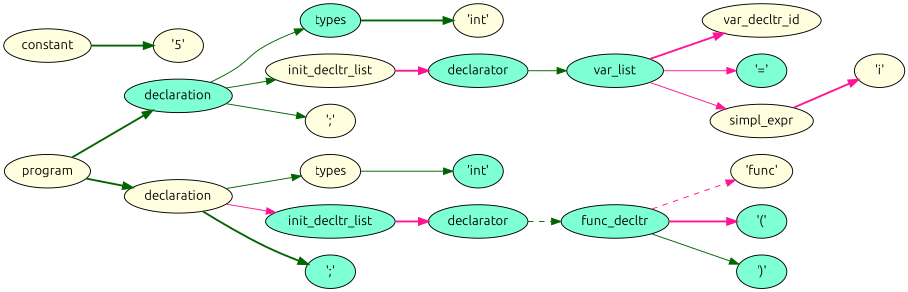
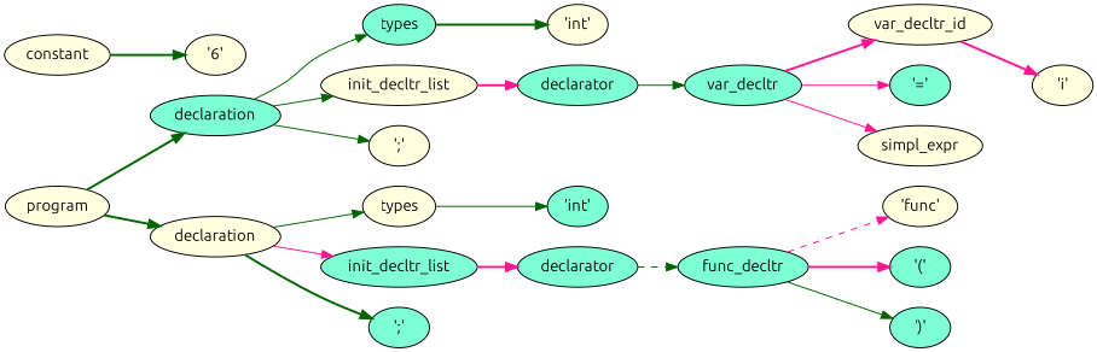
  digraph {
    fontname=Ubuntu
    rankdir=LR
    node [fillcolor=lightyellow fontname=Ubuntu style=filled]
    edge [color=darkgreen fontname=Ubuntu style=bold]
    n1 [label=program]
    n2 [fillcolor=aquamarine label=declaration]
    n3 [label=declaration]
    n4 [fillcolor=aquamarine label=types]
    n5 [label=init_decltr_list]
    n6 [label="';'"]
    n7 [label=types]
    n8 [fillcolor=aquamarine label=init_decltr_list]
    n9 [fillcolor=aquamarine label="';'"]
    n10 [label="'int'"]
    n11 [fillcolor=aquamarine label=declarator]
-   n12 [fillcolor=aquamarine label=var_list]
+   n12 [fillcolor=aquamarine label=var_decltr]
    n13 [label=var_decltr_id]
    n14 [fillcolor=aquamarine label="'='"]
    n15 [label=simpl_expr]
    n16 [label="'i'"]
    n17 [label=constant]
-   n18 [label="'5'"]
+   n18 [label="'6'"]
    n19 [fillcolor=aquamarine label="'int'"]
    n20 [fillcolor=aquamarine label=declarator]
    n21 [fillcolor=aquamarine label=func_decltr]
    n22 [label="'func'"]
    n23 [fillcolor=aquamarine label="'('"]
    n24 [fillcolor=aquamarine label="')'"]
    n1 -> n2
    n1 -> n3
    n2 -> n4 [style=solid]
    n2 -> n5 [style=solid]
    n2 -> n6 [style=solid]
    n3 -> n7 [style=solid]
    n3 -> n8 [color=deeppink style=solid]
    n3 -> n9
    n4 -> n10
    n5 -> n11 [color=deeppink]
    n7 -> n19 [style=solid]
    n8 -> n20 [color=deeppink]
    n11 -> n12 [style=solid]
    n12 -> n13 [color=deeppink]
    n12 -> n14 [color=deeppink style=solid]
    n12 -> n15 [color=deeppink style=solid]
-   n15 -> n16 [color=deeppink]
+   n13 -> n16 [color=deeppink]
    n17 -> n18
    n20 -> n21 [style=dashed]
    n21 -> n22 [color=deeppink style=dashed]
    n21 -> n23 [color=deeppink]
    n21 -> n24 [style=solid]
  }
